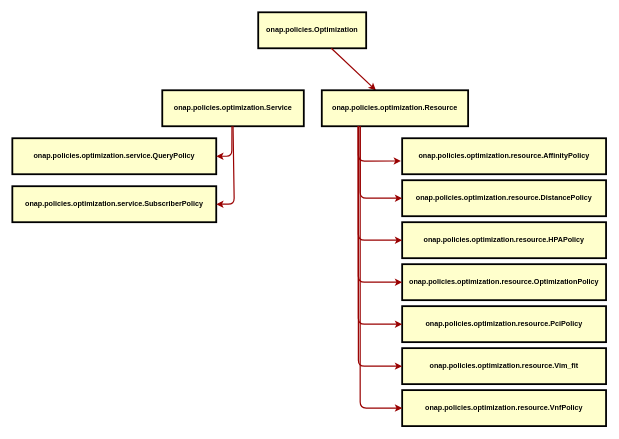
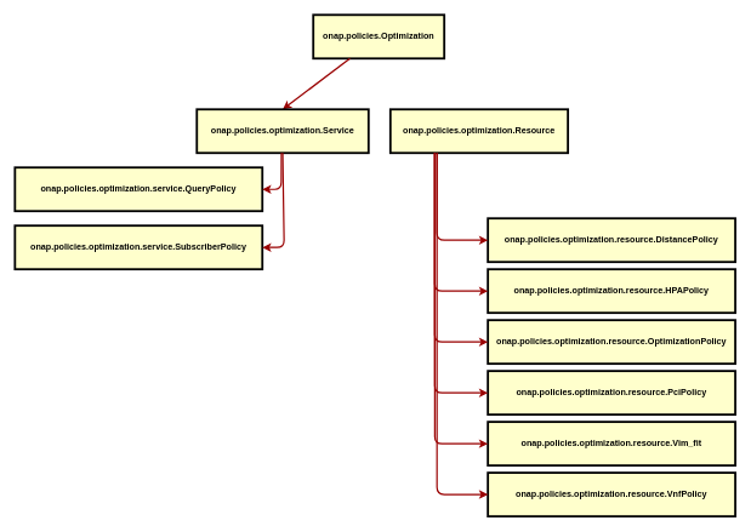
  <mxCell id="0" />
  <mxCell id="1" parent="0" />
  <mxCell id="2" value="onap.policies.Optimization" style="whiteSpace=wrap;align=center;verticalAlign=middle;fontStyle=1;strokeWidth=3;fillColor=#FFFFCC" vertex="1" parent="1"><mxGeometry x="430" y="20" width="180" height="60" as="geometry" /></mxCell>
- <mxCell id="3" value="" style="edgeStyle=none;noEdgeStyle=1;strokeColor=#990000;strokeWidth=2;" edge="1" parent="1" source="2" target="5"><mxGeometry width="100" height="100" relative="1" as="geometry"><mxPoint x="530" y="100" as="sourcePoint" /><mxPoint x="518.314" y="146" as="targetPoint" /></mxGeometry></mxCell>
+ <mxCell id="3" value="" style="edgeStyle=none;noEdgeStyle=1;strokeColor=#990000;strokeWidth=2;entryX=0.5;entryY=0;entryDx=0;entryDy=0;" edge="1" parent="1" source="2" target="4"><mxGeometry width="100" height="100" relative="1" as="geometry"><mxPoint x="530" y="100" as="sourcePoint" /><mxPoint x="518.314" y="146" as="targetPoint" /></mxGeometry></mxCell>
  <mxCell id="4" value="onap.policies.optimization.Service" style="whiteSpace=wrap;align=center;verticalAlign=middle;fontStyle=1;strokeWidth=3;fillColor=#FFFFCC" vertex="1" parent="1"><mxGeometry x="270" y="150" width="236" height="60" as="geometry" /></mxCell>
  <mxCell id="5" value="onap.policies.optimization.Resource" style="whiteSpace=wrap;align=center;verticalAlign=middle;fontStyle=1;strokeWidth=3;fillColor=#FFFFCC" vertex="1" parent="1"><mxGeometry x="536" y="150" width="244" height="60" as="geometry" /></mxCell>
  <mxCell id="6" value="onap.policies.optimization.service.QueryPolicy" style="whiteSpace=wrap;align=center;verticalAlign=middle;fontStyle=1;strokeWidth=3;fillColor=#FFFFCC" vertex="1" parent="1"><mxGeometry x="20" y="230" width="340" height="60" as="geometry" /></mxCell>
  <mxCell id="7" value="onap.policies.optimization.service.SubscriberPolicy" style="whiteSpace=wrap;align=center;verticalAlign=middle;fontStyle=1;strokeWidth=3;fillColor=#FFFFCC" vertex="1" parent="1"><mxGeometry x="20" y="310" width="340" height="60" as="geometry" /></mxCell>
  <mxCell id="8" value="" style="edgeStyle=none;noEdgeStyle=1;strokeColor=#990000;strokeWidth=2;entryX=1;entryY=0.5;entryDx=0;entryDy=0;" edge="1" parent="1" target="6"><mxGeometry width="100" height="100" relative="1" as="geometry"><mxPoint x="386.2" y="210" as="sourcePoint" /><mxPoint x="540" y="290" as="targetPoint" /><Array as="points"><mxPoint x="386" y="260" /></Array></mxGeometry></mxCell>
  <mxCell id="9" value="" style="edgeStyle=none;noEdgeStyle=1;strokeColor=#990000;strokeWidth=2;entryX=1;entryY=0.5;entryDx=0;entryDy=0;exitX=0.5;exitY=1;exitDx=0;exitDy=0;" edge="1" parent="1" source="4" target="7"><mxGeometry width="100" height="100" relative="1" as="geometry"><mxPoint x="396.2" y="220" as="sourcePoint" /><mxPoint x="370" y="300" as="targetPoint" /><Array as="points"><mxPoint x="390" y="340" /></Array></mxGeometry></mxCell>
- <mxCell id="10" value="onap.policies.optimization.resource.AffinityPolicy" style="whiteSpace=wrap;align=center;verticalAlign=middle;fontStyle=1;strokeWidth=3;fillColor=#FFFFCC" vertex="1" parent="1"><mxGeometry x="670" y="230" width="340" height="60" as="geometry" /></mxCell>
  <mxCell id="11" value="onap.policies.optimization.resource.DistancePolicy" style="whiteSpace=wrap;align=center;verticalAlign=middle;fontStyle=1;strokeWidth=3;fillColor=#FFFFCC" vertex="1" parent="1"><mxGeometry x="670" y="300" width="340" height="60" as="geometry" /></mxCell>
  <mxCell id="12" value="onap.policies.optimization.resource.HPAPolicy" style="whiteSpace=wrap;align=center;verticalAlign=middle;fontStyle=1;strokeWidth=3;fillColor=#FFFFCC" vertex="1" parent="1"><mxGeometry x="670" y="370" width="340" height="60" as="geometry" /></mxCell>
  <mxCell id="13" value="onap.policies.optimization.resource.OptimizationPolicy" style="whiteSpace=wrap;align=center;verticalAlign=middle;fontStyle=1;strokeWidth=3;fillColor=#FFFFCC" vertex="1" parent="1"><mxGeometry x="670" y="440" width="340" height="60" as="geometry" /></mxCell>
  <mxCell id="14" value="onap.policies.optimization.resource.PciPolicy" style="whiteSpace=wrap;align=center;verticalAlign=middle;fontStyle=1;strokeWidth=3;fillColor=#FFFFCC" vertex="1" parent="1"><mxGeometry x="670" y="510" width="340" height="60" as="geometry" /></mxCell>
  <mxCell id="15" value="onap.policies.optimization.resource.Vim_fit" style="whiteSpace=wrap;align=center;verticalAlign=middle;fontStyle=1;strokeWidth=3;fillColor=#FFFFCC" vertex="1" parent="1"><mxGeometry x="670" y="580" width="340" height="60" as="geometry" /></mxCell>
  <mxCell id="16" value="onap.policies.optimization.resource.VnfPolicy" style="whiteSpace=wrap;align=center;verticalAlign=middle;fontStyle=1;strokeWidth=3;fillColor=#FFFFCC" vertex="1" parent="1"><mxGeometry x="670" y="650" width="340" height="60" as="geometry" /></mxCell>
- <mxCell id="17" value="" style="edgeStyle=none;noEdgeStyle=1;strokeColor=#990000;strokeWidth=2;entryX=-0.006;entryY=0.633;entryDx=0;entryDy=0;exitX=0.25;exitY=1;exitDx=0;exitDy=0;entryPerimeter=0;" edge="1" parent="1" source="5" target="10"><mxGeometry width="100" height="100" relative="1" as="geometry"><mxPoint x="398" y="220" as="sourcePoint" /><mxPoint x="370" y="350" as="targetPoint" /><Array as="points"><mxPoint x="597" y="268" /></Array></mxGeometry></mxCell>
  <mxCell id="18" value="" style="edgeStyle=none;noEdgeStyle=1;strokeColor=#990000;strokeWidth=2;entryX=0;entryY=0.5;entryDx=0;entryDy=0;" edge="1" parent="1" target="11"><mxGeometry width="100" height="100" relative="1" as="geometry"><mxPoint x="600" y="210" as="sourcePoint" /><mxPoint x="677.96" y="277.98" as="targetPoint" /><Array as="points"><mxPoint x="600" y="330" /></Array></mxGeometry></mxCell>
  <mxCell id="19" value="" style="edgeStyle=none;noEdgeStyle=1;strokeColor=#990000;strokeWidth=2;entryX=0;entryY=0.5;entryDx=0;entryDy=0;exitX=0.25;exitY=1;exitDx=0;exitDy=0;" edge="1" parent="1" source="5" target="12"><mxGeometry width="100" height="100" relative="1" as="geometry"><mxPoint x="610" y="220" as="sourcePoint" /><mxPoint x="680" y="340" as="targetPoint" /><Array as="points"><mxPoint x="597" y="400" /></Array></mxGeometry></mxCell>
  <mxCell id="20" value="" style="edgeStyle=none;noEdgeStyle=1;strokeColor=#990000;strokeWidth=2;entryX=0;entryY=0.5;entryDx=0;entryDy=0;exitX=0.25;exitY=1;exitDx=0;exitDy=0;" edge="1" parent="1" source="5" target="13"><mxGeometry width="100" height="100" relative="1" as="geometry"><mxPoint x="607" y="220" as="sourcePoint" /><mxPoint x="680" y="410" as="targetPoint" /><Array as="points"><mxPoint x="597" y="470" /></Array></mxGeometry></mxCell>
  <mxCell id="21" value="" style="edgeStyle=none;noEdgeStyle=1;strokeColor=#990000;strokeWidth=2;entryX=0;entryY=0.5;entryDx=0;entryDy=0;exitX=0.25;exitY=1;exitDx=0;exitDy=0;" edge="1" parent="1" source="5" target="14"><mxGeometry width="100" height="100" relative="1" as="geometry"><mxPoint x="607" y="220" as="sourcePoint" /><mxPoint x="680" y="480" as="targetPoint" /><Array as="points"><mxPoint x="597" y="540" /></Array></mxGeometry></mxCell>
  <mxCell id="22" value="" style="edgeStyle=none;noEdgeStyle=1;strokeColor=#990000;strokeWidth=2;entryX=0;entryY=0.5;entryDx=0;entryDy=0;exitX=0.25;exitY=1;exitDx=0;exitDy=0;" edge="1" parent="1" source="5" target="15"><mxGeometry width="100" height="100" relative="1" as="geometry"><mxPoint x="607" y="220" as="sourcePoint" /><mxPoint x="680" y="550" as="targetPoint" /><Array as="points"><mxPoint x="597" y="610" /></Array></mxGeometry></mxCell>
  <mxCell id="23" value="" style="edgeStyle=none;noEdgeStyle=1;strokeColor=#990000;strokeWidth=2;entryX=0;entryY=0.5;entryDx=0;entryDy=0;" edge="1" parent="1" target="16"><mxGeometry width="100" height="100" relative="1" as="geometry"><mxPoint x="600" y="210" as="sourcePoint" /><mxPoint x="680" y="620" as="targetPoint" /><Array as="points"><mxPoint x="600" y="680" /></Array></mxGeometry></mxCell>
